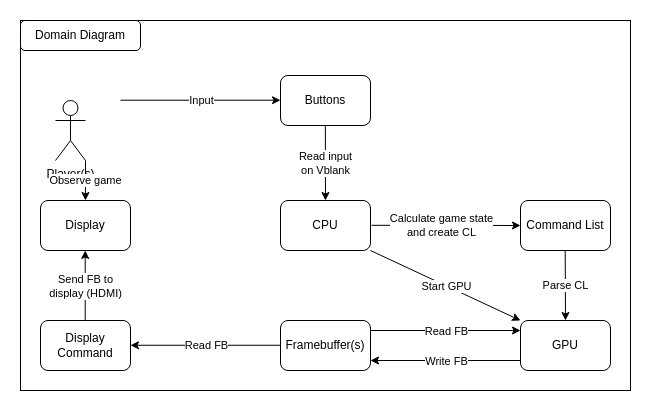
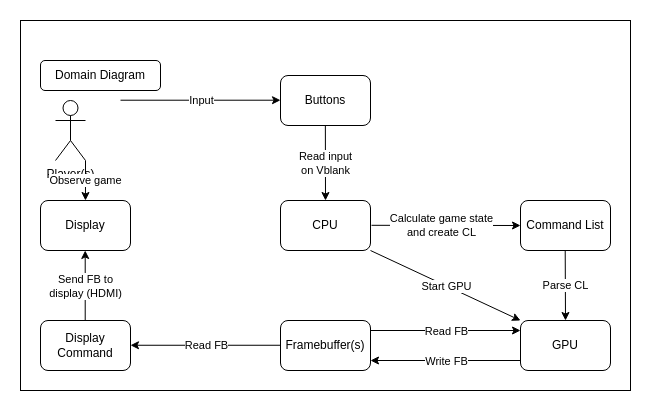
  <mxCell id="0" />
  <mxCell id="1" parent="0" />
  <mxCell id="2" value="" style="rounded=0;whiteSpace=wrap;html=1;" vertex="1" parent="1"><mxGeometry x="20" y="20" width="610" height="370" as="geometry" /></mxCell>
  <mxCell id="3" value="Player(s)" style="shape=umlActor;html=1;verticalLabelPosition=bottom;verticalAlign=top;align=center;" vertex="1" parent="1"><mxGeometry x="55" y="100" width="30" height="60" as="geometry" /></mxCell>
  <mxCell id="4" value="" style="endArrow=classic;html=1;rounded=0;" edge="1" parent="1"><mxGeometry relative="1" as="geometry"><mxPoint x="120" y="99.71" as="sourcePoint" /><mxPoint x="280" y="99.71" as="targetPoint" /></mxGeometry></mxCell>
  <mxCell id="5" value="Input" style="edgeLabel;resizable=0;html=1;;align=center;verticalAlign=middle;" connectable="0" vertex="1" parent="4"><mxGeometry relative="1" as="geometry" /></mxCell>
  <mxCell id="6" value="Buttons" style="rounded=1;whiteSpace=wrap;html=1;" vertex="1" parent="1"><mxGeometry x="280" y="75" width="90" height="50" as="geometry" /></mxCell>
  <mxCell id="7" value="CPU" style="rounded=1;whiteSpace=wrap;html=1;" vertex="1" parent="1"><mxGeometry x="280" y="200" width="90" height="50" as="geometry" /></mxCell>
  <mxCell id="8" value="" style="endArrow=classic;html=1;rounded=0;" edge="1" parent="1"><mxGeometry relative="1" as="geometry"><mxPoint x="324.86" y="125" as="sourcePoint" /><mxPoint x="325" y="200" as="targetPoint" /></mxGeometry></mxCell>
  <mxCell id="9" value="Read input&lt;div&gt;on Vblank&lt;/div&gt;" style="edgeLabel;resizable=0;;align=center;verticalAlign=middle;html=1;" connectable="0" vertex="1" parent="8"><mxGeometry relative="1" as="geometry"><mxPoint as="offset" /></mxGeometry></mxCell>
  <mxCell id="10" value="" style="endArrow=classic;html=1;rounded=0;" edge="1" parent="1"><mxGeometry relative="1" as="geometry"><mxPoint x="371" y="224.8" as="sourcePoint" /><mxPoint x="520" y="225" as="targetPoint" /></mxGeometry></mxCell>
  <mxCell id="11" value="Calculate game state&lt;div&gt;and create CL&lt;/div&gt;" style="edgeLabel;resizable=0;html=1;;align=center;verticalAlign=middle;" connectable="0" vertex="1" parent="10"><mxGeometry relative="1" as="geometry"><mxPoint x="-5" as="offset" /></mxGeometry></mxCell>
  <mxCell id="12" value="Command List" style="rounded=1;whiteSpace=wrap;html=1;" vertex="1" parent="1"><mxGeometry x="520" y="200" width="90" height="50" as="geometry" /></mxCell>
  <mxCell id="13" value="GPU" style="rounded=1;whiteSpace=wrap;html=1;" vertex="1" parent="1"><mxGeometry x="520" y="320" width="90" height="50" as="geometry" /></mxCell>
  <mxCell id="14" value="" style="endArrow=classic;html=1;rounded=0;entryX=0.5;entryY=0;entryDx=0;entryDy=0;" edge="1" parent="1" target="13"><mxGeometry relative="1" as="geometry"><mxPoint x="564.71" y="250" as="sourcePoint" /><mxPoint x="564.85" y="325" as="targetPoint" /></mxGeometry></mxCell>
  <mxCell id="15" value="Parse CL" style="edgeLabel;resizable=0;;align=center;verticalAlign=middle;html=1;" connectable="0" vertex="1" parent="14"><mxGeometry relative="1" as="geometry"><mxPoint as="offset" /></mxGeometry></mxCell>
  <mxCell id="16" value="Framebuffer(s)" style="rounded=1;whiteSpace=wrap;html=1;" vertex="1" parent="1"><mxGeometry x="280" y="320" width="90" height="50" as="geometry" /></mxCell>
  <mxCell id="17" value="" style="endArrow=classic;html=1;rounded=0;entryX=0;entryY=0.2;entryDx=0;entryDy=0;entryPerimeter=0;" edge="1" parent="1"><mxGeometry relative="1" as="geometry"><mxPoint x="370" y="330" as="sourcePoint" /><mxPoint x="520" y="330" as="targetPoint" /></mxGeometry></mxCell>
  <mxCell id="18" value="Read FB" style="edgeLabel;resizable=0;html=1;;align=center;verticalAlign=middle;" connectable="0" vertex="1" parent="17"><mxGeometry relative="1" as="geometry" /></mxCell>
  <mxCell id="19" value="" style="endArrow=classic;html=1;rounded=0;" edge="1" parent="1"><mxGeometry relative="1" as="geometry"><mxPoint x="520" y="360" as="sourcePoint" /><mxPoint x="370" y="360" as="targetPoint" /></mxGeometry></mxCell>
  <mxCell id="20" value="Write FB" style="edgeLabel;resizable=0;html=1;;align=center;verticalAlign=middle;" connectable="0" vertex="1" parent="19"><mxGeometry relative="1" as="geometry" /></mxCell>
  <mxCell id="21" value="" style="endArrow=classic;html=1;rounded=0;entryX=0;entryY=0;entryDx=0;entryDy=0;" edge="1" parent="1" target="13"><mxGeometry relative="1" as="geometry"><mxPoint x="370" y="250" as="sourcePoint" /><mxPoint x="520" y="250" as="targetPoint" /></mxGeometry></mxCell>
  <mxCell id="22" value="Start GPU" style="edgeLabel;resizable=0;html=1;;align=center;verticalAlign=middle;" connectable="0" vertex="1" parent="21"><mxGeometry relative="1" as="geometry" /></mxCell>
  <mxCell id="23" value="Display Command" style="rounded=1;whiteSpace=wrap;html=1;" vertex="1" parent="1"><mxGeometry x="40" y="320" width="90" height="50" as="geometry" /></mxCell>
  <mxCell id="24" value="Display" style="rounded=1;whiteSpace=wrap;html=1;" vertex="1" parent="1"><mxGeometry x="40" y="200" width="90" height="50" as="geometry" /></mxCell>
  <mxCell id="25" value="" style="endArrow=classic;html=1;rounded=0;" edge="1" parent="1"><mxGeometry relative="1" as="geometry"><mxPoint x="280" y="344.76" as="sourcePoint" /><mxPoint x="130" y="344.76" as="targetPoint" /></mxGeometry></mxCell>
  <mxCell id="26" value="Read FB" style="edgeLabel;resizable=0;html=1;;align=center;verticalAlign=middle;" connectable="0" vertex="1" parent="25"><mxGeometry relative="1" as="geometry" /></mxCell>
  <mxCell id="27" value="" style="endArrow=classic;html=1;rounded=0;" edge="1" parent="1"><mxGeometry relative="1" as="geometry"><mxPoint x="84.71" y="320" as="sourcePoint" /><mxPoint x="84.71" y="250" as="targetPoint" /></mxGeometry></mxCell>
  <mxCell id="28" value="Send FB to&lt;div&gt;display (HDMI)&lt;/div&gt;" style="edgeLabel;resizable=0;;align=center;verticalAlign=middle;html=1;" connectable="0" vertex="1" parent="27"><mxGeometry relative="1" as="geometry"><mxPoint as="offset" /></mxGeometry></mxCell>
  <mxCell id="29" value="" style="endArrow=classic;html=1;rounded=0;" edge="1" parent="1"><mxGeometry relative="1" as="geometry"><mxPoint x="85" y="160" as="sourcePoint" /><mxPoint x="84.97" y="200" as="targetPoint" /></mxGeometry></mxCell>
  <mxCell id="30" value="Observe game" style="edgeLabel;resizable=0;;align=center;verticalAlign=middle;html=1;" connectable="0" vertex="1" parent="29"><mxGeometry relative="1" as="geometry"><mxPoint as="offset" /></mxGeometry></mxCell>
- <mxCell id="31" value="Domain Diagram" style="rounded=1;whiteSpace=wrap;html=1;" vertex="1" parent="1"><mxGeometry x="20" y="20" width="120" height="30" as="geometry" /></mxCell>
+ <mxCell id="31" value="Domain Diagram" style="rounded=1;whiteSpace=wrap;html=1;" vertex="1" parent="1"><mxGeometry x="40" y="60" width="120" height="30" as="geometry" /></mxCell>
